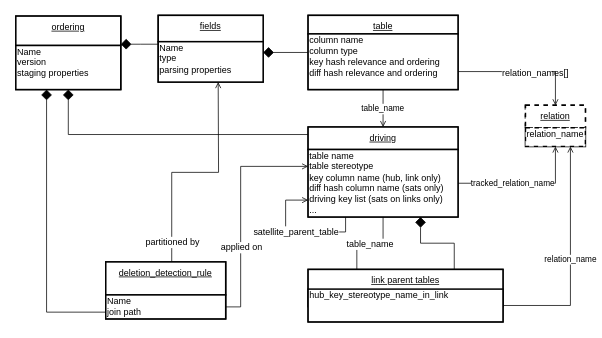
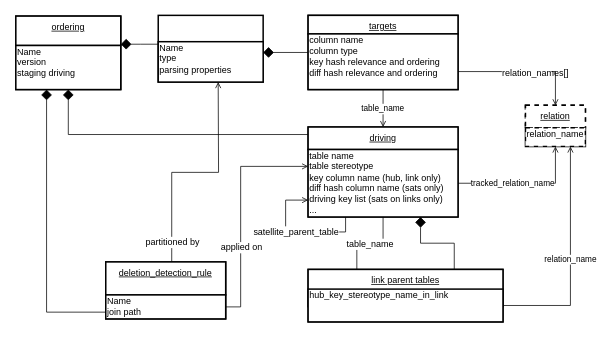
  <mxCell id="0" />
  <mxCell id="1" parent="0" />
  <mxCell id="2" style="shape=rect;verticalAlign=top;align=left;fontSize=12;fontFamily=Helvetica;shadow=0;strokeWidth=2;fillColor=#FFFFFF;strokeColor=#000000;opacity=100.0;gliffyId=61;" parent="1" vertex="1"><mxGeometry x="140" y="349" width="160" height="76" as="geometry" /></mxCell>
  <mxCell id="3" value="&lt;div style=&quot;width: 157.0px;height:auto;word-break: break-word;&quot;&gt;&lt;div align=&quot;center&quot;&gt;&lt;span style=&quot;font-family: Arial; font-size: 12px; font-weight: normal; text-decoration: underline; line-height: 14px;&quot;&gt;deletion_detection_rule&lt;/span&gt;&lt;/div&gt;&lt;/div&gt;" style="shape=rect;shadow=0;strokeWidth=2;fillColor=#FFFFFF;strokeColor=#000000;opacity=100.0;html=1;nl2Br=0;verticalAlign=top;align=center;spacingLeft=6.0;spacingRight=6;spacingTop=1.0;spacingBottom=8;whiteSpace=wrap;gliffyId=62;" parent="2" vertex="1"><mxGeometry width="160" height="44" as="geometry" /></mxCell>
  <mxCell id="4" value="&lt;div style='width: 157.0px;height:auto;word-break: break-word;'&gt;&lt;div align=&quot;left&quot;&gt;&lt;span style=&quot;font-family: Arial; font-size: 12px; font-weight: normal; text-decoration: none; line-height: 14px;&quot;&gt;Name&lt;/span&gt;&lt;/div&gt;&lt;div align=&quot;left&quot;&gt;&lt;span style=&quot;font-family: Arial; font-size: 12px; font-weight: normal; text-decoration: none; line-height: 14px;&quot;&gt;join path&lt;/span&gt;&lt;/div&gt;&lt;/div&gt;" style="shape=rect;shadow=0;strokeWidth=2;fillColor=#FFFFFF;strokeColor=#000000;opacity=100.0;html=1;nl2Br=0;verticalAlign=top;align=left;spacingLeft=0.0;spacingRight=0;spacingTop=-5.0;spacingBottom=2;whiteSpace=wrap;gliffyId=64;" parent="2" vertex="1"><mxGeometry y="44" width="160" height="32" as="geometry" /></mxCell>
  <mxCell id="5" style="shape=rect;verticalAlign=top;align=left;fontSize=12;fontFamily=Helvetica;shadow=0;strokeWidth=2;fillColor=#FFFFFF;strokeColor=#000000;opacity=100.0;gliffyId=2;" parent="1" vertex="1"><mxGeometry x="20" y="21" width="140" height="98" as="geometry" /></mxCell>
  <mxCell id="6" value="&lt;div style='width: 137.0px;height:auto;word-break: break-word;'&gt;&lt;div align=&quot;center&quot;&gt;&lt;span style=&quot;font-family: Arial; font-size: 12px; font-weight: normal; text-decoration: underline; line-height: 14px;&quot;&gt;ordering&lt;/span&gt;&lt;/div&gt;&lt;/div&gt;" style="shape=rect;shadow=0;strokeWidth=2;fillColor=#FFFFFF;strokeColor=#000000;opacity=100.0;html=1;nl2Br=0;verticalAlign=top;align=center;spacingLeft=6.0;spacingRight=6;spacingTop=1.0;spacingBottom=8;whiteSpace=wrap;gliffyId=3;" parent="5" vertex="1"><mxGeometry width="140" height="39.2" as="geometry" /></mxCell>
- <mxCell id="7" value="&lt;div style=&quot;width: 137.0px;height:auto;word-break: break-word;&quot;&gt;&lt;div align=&quot;left&quot;&gt;&lt;span style=&quot;font-family: Arial; font-size: 12px; font-weight: normal; text-decoration: none; line-height: 14px;&quot; class=&quot;&quot;&gt;Name&lt;/span&gt;&lt;/div&gt;&lt;div align=&quot;left&quot;&gt;&lt;span style=&quot;font-family: Arial; font-size: 12px; font-weight: normal; text-decoration: none; line-height: 14px;&quot; class=&quot;&quot;&gt;version&lt;/span&gt;&lt;/div&gt;&lt;div align=&quot;left&quot;&gt;&lt;span style=&quot;font-family: Arial; font-size: 12px; font-weight: normal; text-decoration: none; line-height: 14px;&quot; class=&quot;&quot;&gt;staging properties&lt;/span&gt;&lt;/div&gt;&lt;/div&gt;" style="shape=rect;shadow=0;strokeWidth=2;fillColor=#FFFFFF;strokeColor=#000000;opacity=100.0;html=1;nl2Br=0;verticalAlign=top;align=left;spacingLeft=0.0;spacingRight=0;spacingTop=-5.0;spacingBottom=2;whiteSpace=wrap;gliffyId=5;" parent="5" vertex="1"><mxGeometry y="39.2" width="140" height="58.8" as="geometry" /></mxCell>
+ <mxCell id="7" value="&lt;div style=&quot;width: 137.0px;height:auto;word-break: break-word;&quot;&gt;&lt;div align=&quot;left&quot;&gt;&lt;span style=&quot;font-family: Arial; font-size: 12px; font-weight: normal; text-decoration: none; line-height: 14px;&quot; class=&quot;&quot;&gt;Name&lt;/span&gt;&lt;/div&gt;&lt;div align=&quot;left&quot;&gt;&lt;span style=&quot;font-family: Arial; font-size: 12px; font-weight: normal; text-decoration: none; line-height: 14px;&quot; class=&quot;&quot;&gt;version&lt;/span&gt;&lt;/div&gt;&lt;div align=&quot;left&quot;&gt;&lt;span style=&quot;font-family: Arial; font-size: 12px; font-weight: normal; text-decoration: none; line-height: 14px;&quot; class=&quot;&quot;&gt;staging driving&lt;/span&gt;&lt;/div&gt;&lt;/div&gt;" style="shape=rect;shadow=0;strokeWidth=2;fillColor=#FFFFFF;strokeColor=#000000;opacity=100.0;html=1;nl2Br=0;verticalAlign=top;align=left;spacingLeft=0.0;spacingRight=0;spacingTop=-5.0;spacingBottom=2;whiteSpace=wrap;gliffyId=5;" parent="5" vertex="1"><mxGeometry y="39.2" width="140" height="58.8" as="geometry" /></mxCell>
  <mxCell id="8" style="shape=rect;verticalAlign=top;align=left;fontSize=12;fontFamily=Helvetica;shadow=0;strokeWidth=2;fillColor=#FFFFFF;strokeColor=#000000;opacity=100.0;gliffyId=7;" parent="1" vertex="1"><mxGeometry x="210" y="20" width="140" height="89" as="geometry" /></mxCell>
- <mxCell id="9" value="&lt;div style=&quot;width: 197.0px;height:auto;word-break: break-word;&quot;&gt;&lt;div align=&quot;center&quot;&gt;&lt;span style=&quot;font-family: Arial; font-size: 12px; font-weight: normal; text-decoration: underline; line-height: 14px;&quot; class=&quot;&quot;&gt;fields&lt;/span&gt;&lt;/div&gt;&lt;/div&gt;" style="shape=rect;shadow=0;strokeWidth=2;fillColor=#FFFFFF;strokeColor=#000000;opacity=100.0;html=1;nl2Br=0;verticalAlign=top;align=center;spacingLeft=6.0;spacingRight=6;spacingTop=1.0;spacingBottom=8;whiteSpace=wrap;gliffyId=8;" parent="8" vertex="1"><mxGeometry width="140" height="35.132" as="geometry" /></mxCell>
  <mxCell id="10" value="&lt;div style='width: 197.0px;height:auto;word-break: break-word;'&gt;&lt;div align=&quot;left&quot;&gt;&lt;span style=&quot;font-family: Arial; font-size: 12px; font-weight: normal; text-decoration: none; line-height: 14px;&quot;&gt;Name&lt;/span&gt;&lt;/div&gt;&lt;div align=&quot;left&quot;&gt;&lt;span style=&quot;font-family: Arial; font-size: 12px; font-weight: normal; text-decoration: none; line-height: 14px;&quot;&gt;type&lt;/span&gt;&lt;/div&gt;&lt;div align=&quot;left&quot;&gt;&lt;span style=&quot;font-family: Arial; font-size: 12px; font-weight: normal; text-decoration: none; line-height: 14px;&quot;&gt;parsing properties&lt;/span&gt;&lt;/div&gt;&lt;/div&gt;" style="shape=rect;shadow=0;strokeWidth=2;fillColor=#FFFFFF;strokeColor=#000000;opacity=100.0;html=1;nl2Br=0;verticalAlign=top;align=left;spacingLeft=0.0;spacingRight=0;spacingTop=-5.0;spacingBottom=2;whiteSpace=wrap;gliffyId=10;" parent="8" vertex="1"><mxGeometry y="35.132" width="140" height="53.868" as="geometry" /></mxCell>
  <mxCell id="11" style="shape=rect;verticalAlign=top;align=left;fontSize=12;fontFamily=Helvetica;shadow=0;strokeWidth=2;fillColor=#FFFFFF;strokeColor=#000000;opacity=100.0;gliffyId=12;" parent="1" vertex="1"><mxGeometry x="410" y="169" width="200" height="120" as="geometry" /></mxCell>
  <mxCell id="12" value="&lt;div style=&quot;width: 197.0px;height:auto;word-break: break-word;&quot;&gt;&lt;div align=&quot;center&quot;&gt;&lt;span style=&quot;font-family: Arial; font-size: 12px; font-weight: normal; text-decoration: underline; line-height: 14px;&quot;&gt;driving&lt;/span&gt;&lt;/div&gt;&lt;/div&gt;" style="shape=rect;shadow=0;strokeWidth=2;fillColor=#FFFFFF;strokeColor=#000000;opacity=100.0;html=1;nl2Br=0;verticalAlign=top;align=center;spacingLeft=6.0;spacingRight=6;spacingTop=1.0;spacingBottom=8;whiteSpace=wrap;gliffyId=13;" parent="11" vertex="1"><mxGeometry width="200" height="30" as="geometry" /></mxCell>
  <mxCell id="13" value="satellite_parent_table" style="edgeStyle=orthogonalEdgeStyle;rounded=0;orthogonalLoop=1;jettySize=auto;html=1;entryX=0;entryY=0.75;entryDx=0;entryDy=0;exitX=0.25;exitY=1;exitDx=0;exitDy=0;endArrow=open;endFill=0;fontSize=12;" parent="11" source="14" target="14" edge="1"><mxGeometry relative="1" as="geometry"><mxPoint x="40" y="250" as="targetPoint" /><Array as="points"><mxPoint x="50" y="140" /><mxPoint x="-30" y="140" /><mxPoint x="-30" y="98" /></Array></mxGeometry></mxCell>
  <mxCell id="14" value="&lt;div style=&quot;width: 197.0px;height:auto;word-break: break-word;&quot;&gt;&lt;div align=&quot;left&quot;&gt;&lt;span style=&quot;font-family: Arial; font-size: 12px; font-weight: normal; text-decoration: none; line-height: 14px;&quot;&gt;table name&lt;/span&gt;&lt;/div&gt;&lt;div align=&quot;left&quot;&gt;&lt;span style=&quot;font-family: Arial; font-size: 12px; font-weight: normal; text-decoration: none; line-height: 14px;&quot;&gt;table stereotype&lt;/span&gt;&lt;/div&gt;&lt;div align=&quot;left&quot;&gt;&lt;span style=&quot;font-family: Arial; font-size: 12px; font-weight: normal; text-decoration: none; line-height: 14px;&quot;&gt;key column name (hub, link only)&lt;/span&gt;&lt;/div&gt;&lt;div align=&quot;left&quot;&gt;&lt;span style=&quot;font-family: Arial; font-size: 12px; font-weight: normal; text-decoration: none; line-height: 14px;&quot;&gt;diff hash column name (sats only)&lt;/span&gt;&lt;/div&gt;&lt;div align=&quot;left&quot;&gt;&lt;span style=&quot;font-family: Arial; font-size: 12px; font-weight: normal; text-decoration: none; line-height: 14px;&quot;&gt;driving key list (sats on links only)&lt;/span&gt;&lt;/div&gt;&lt;div align=&quot;left&quot;&gt;&lt;span style=&quot;font-family: Arial; font-size: 12px; font-weight: normal; text-decoration: none; line-height: 14px;&quot;&gt;...&lt;/span&gt;&lt;/div&gt;&lt;/div&gt;" style="shape=rect;shadow=0;strokeWidth=2;fillColor=#FFFFFF;strokeColor=#000000;opacity=100.0;html=1;nl2Br=0;verticalAlign=top;align=left;spacingLeft=0.0;spacingRight=0;spacingTop=-5.0;spacingBottom=2;whiteSpace=wrap;gliffyId=15;" parent="11" vertex="1"><mxGeometry y="30" width="200" height="90" as="geometry" /></mxCell>
  <mxCell id="15" style="shape=rect;verticalAlign=top;align=left;fontSize=12;fontFamily=Helvetica;shadow=0;strokeWidth=2;fillColor=#FFFFFF;strokeColor=#000000;opacity=100.0;gliffyId=26;" parent="1" vertex="1"><mxGeometry x="410" y="20" width="200" height="99" as="geometry" /></mxCell>
- <mxCell id="16" value="&lt;div style=&quot;width: 197.0px;height:auto;word-break: break-word;&quot;&gt;&lt;div align=&quot;center&quot;&gt;&lt;span style=&quot;font-family: Arial; font-size: 12px; font-weight: normal; text-decoration: underline; line-height: 14px;&quot;&gt;table&lt;/span&gt;&lt;/div&gt;&lt;/div&gt;" style="shape=rect;shadow=0;strokeWidth=2;fillColor=#FFFFFF;strokeColor=#000000;opacity=100.0;html=1;nl2Br=0;verticalAlign=top;align=center;spacingLeft=6.0;spacingRight=6;spacingTop=1.0;spacingBottom=8;whiteSpace=wrap;gliffyId=27;" parent="15" vertex="1"><mxGeometry width="200" height="24.75" as="geometry" /></mxCell>
+ <mxCell id="16" value="&lt;div style=&quot;width: 197.0px;height:auto;word-break: break-word;&quot;&gt;&lt;div align=&quot;center&quot;&gt;&lt;span style=&quot;font-family: Arial; font-size: 12px; font-weight: normal; text-decoration: underline; line-height: 14px;&quot;&gt;targets&lt;/span&gt;&lt;/div&gt;&lt;/div&gt;" style="shape=rect;shadow=0;strokeWidth=2;fillColor=#FFFFFF;strokeColor=#000000;opacity=100.0;html=1;nl2Br=0;verticalAlign=top;align=center;spacingLeft=6.0;spacingRight=6;spacingTop=1.0;spacingBottom=8;whiteSpace=wrap;gliffyId=27;" parent="15" vertex="1"><mxGeometry width="200" height="24.75" as="geometry" /></mxCell>
  <mxCell id="17" value="&lt;div style=&quot;width: 197.0px;height:auto;word-break: break-word;&quot;&gt;&lt;div align=&quot;left&quot;&gt;&lt;span style=&quot;font-family: Arial; background-color: initial;&quot;&gt;column name&lt;/span&gt;&lt;br&gt;&lt;/div&gt;&lt;div align=&quot;left&quot;&gt;&lt;span style=&quot;font-family: Arial; font-size: 12px; font-weight: normal; text-decoration: none; line-height: 14px;&quot;&gt;column type&lt;/span&gt;&lt;/div&gt;&lt;div align=&quot;left&quot;&gt;&lt;span style=&quot;font-family: Arial; font-size: 12px; font-weight: normal; text-decoration: none; line-height: 14px;&quot;&gt;key hash relevance and ordering&lt;/span&gt;&lt;/div&gt;&lt;div align=&quot;left&quot;&gt;&lt;span style=&quot;font-family: Arial; font-size: 12px; font-weight: normal; text-decoration: none; line-height: 14px;&quot;&gt;diff hash relevance&amp;nbsp;and ordering&lt;/span&gt;&lt;/div&gt;&lt;/div&gt;" style="shape=rect;shadow=0;strokeWidth=2;fillColor=#FFFFFF;strokeColor=#000000;opacity=100.0;html=1;nl2Br=0;verticalAlign=top;align=left;spacingLeft=0.0;spacingRight=0;spacingTop=-5.0;spacingBottom=2;whiteSpace=wrap;gliffyId=29;" parent="15" vertex="1"><mxGeometry y="24.75" width="200" height="74.25" as="geometry" /></mxCell>
  <mxCell id="18" style="shape=rect;verticalAlign=top;align=left;fontSize=12;fontFamily=Helvetica;shadow=0;strokeWidth=2;fillColor=#FFFFFF;strokeColor=#000000;opacity=100.0;gliffyId=39;dashed=1;" parent="1" vertex="1"><mxGeometry x="700" y="140" width="80" height="55" as="geometry" /></mxCell>
  <mxCell id="19" value="&lt;div style=&quot;width: 77.0px;height:auto;word-break: break-word;&quot;&gt;&lt;div align=&quot;center&quot;&gt;&lt;span style=&quot;font-family: Arial; font-size: 12px; font-weight: normal; text-decoration: underline; line-height: 14px;&quot;&gt;relation&lt;/span&gt;&lt;/div&gt;&lt;/div&gt;" style="shape=rect;shadow=0;strokeWidth=2;fillColor=#FFFFFF;strokeColor=#000000;opacity=100.0;html=1;nl2Br=0;verticalAlign=top;align=center;spacingLeft=6.0;spacingRight=6;spacingTop=1.0;spacingBottom=8;whiteSpace=wrap;gliffyId=40;dashed=1;" parent="18" vertex="1"><mxGeometry width="80" height="30" as="geometry" /></mxCell>
  <mxCell id="20" value="&lt;div style=&quot;width: 77.0px;height:auto;word-break: break-word;&quot;&gt;&lt;div align=&quot;left&quot;&gt;&lt;span style=&quot;font-family: Arial; font-size: 12px; font-weight: normal; text-decoration: none; line-height: 14px;&quot; class=&quot;&quot;&gt;relation_name&lt;/span&gt;&lt;/div&gt;&lt;/div&gt;" style="shape=rect;shadow=0;strokeWidth=2;fillColor=#FFFFFF;strokeColor=#000000;opacity=100.0;html=1;nl2Br=0;verticalAlign=top;align=left;spacingLeft=0.0;spacingRight=0;spacingTop=-5.0;spacingBottom=2;whiteSpace=wrap;gliffyId=42;dashed=1;" parent="18" vertex="1"><mxGeometry y="30" width="80" height="25" as="geometry" /></mxCell>
  <mxCell id="21" style="shape=filledEdge;strokeWidth=1;strokeColor=#000000;fillColor=none;startArrow=none;startFill=0;startSize=6;endArrow=diamond;endFill=1;endSize=12;rounded=0;gliffyId=68;edgeStyle=orthogonalEdgeStyle;" parent="1" source="2" target="5" edge="1"><mxGeometry width="100" height="100" relative="1" as="geometry"><Array as="points"><mxPoint x="200" y="416" /><mxPoint x="61" y="416" /><mxPoint x="61" y="96" /></Array></mxGeometry></mxCell>
  <mxCell id="22" style="shape=filledEdge;strokeWidth=1;strokeColor=#000000;fillColor=none;startArrow=none;startFill=0;startSize=6;endArrow=diamond;endFill=1;endSize=12;rounded=0;gliffyId=24;edgeStyle=orthogonalEdgeStyle;" parent="1" source="8" target="5" edge="1"><mxGeometry width="100" height="100" relative="1" as="geometry"><Array as="points"><mxPoint x="240.002" y="58.5" /><mxPoint x="213.334" y="58.5" /><mxPoint x="186.667" y="58.5" /><mxPoint x="160" y="58.5" /></Array></mxGeometry></mxCell>
  <mxCell id="23" style="shape=filledEdge;strokeWidth=1;strokeColor=#000000;fillColor=none;startArrow=none;startFill=0;startSize=6;endArrow=diamond;endFill=1;endSize=12;rounded=0;gliffyId=31;edgeStyle=orthogonalEdgeStyle;" parent="1" source="15" target="8" edge="1"><mxGeometry width="100" height="100" relative="1" as="geometry"><Array as="points"><mxPoint x="500" y="59" /><mxPoint x="480" y="59" /><mxPoint x="460" y="59" /><mxPoint x="440" y="59" /></Array></mxGeometry></mxCell>
  <mxCell id="24" value="" style="shape=filledEdge;strokeWidth=1;strokeColor=#000000;fillColor=none;startArrow=none;startFill=0;startSize=6;endArrow=diamond;endFill=1;endSize=12;rounded=0;gliffyId=38;edgeStyle=orthogonalEdgeStyle;exitX=0.75;exitY=0;exitDx=0;exitDy=0;entryX=0.75;entryY=1;entryDx=0;entryDy=0;fontSize=12;" parent="1" source="38" target="14" edge="1"><mxGeometry width="100" height="100" relative="1" as="geometry"><mxPoint x="540" y="356" as="sourcePoint" /></mxGeometry></mxCell>
  <mxCell id="25" style="shape=filledEdge;strokeWidth=1;strokeColor=#000000;fillColor=none;startArrow=none;startFill=0;startSize=6;endArrow=diamond;endFill=1;endSize=12;rounded=0;gliffyId=25;edgeStyle=orthogonalEdgeStyle;targetPerimeterSpacing=0;sourcePerimeterSpacing=0;" parent="1" source="12" target="7" edge="1"><mxGeometry width="100" height="100" relative="1" as="geometry"><Array as="points"><mxPoint x="90" y="179" /></Array><mxPoint x="80" y="229" as="targetPoint" /></mxGeometry></mxCell>
  <mxCell id="26" style="shape=filledEdge;strokeWidth=1;strokeColor=#000000;fillColor=none;startArrow=none;startFill=0;startSize=6;endArrow=open;endFill=0;endSize=6;rounded=0;html=1;nl2Br=0;gliffyId=70;entryX=0;entryY=0.25;edgeStyle=orthogonalEdgeStyle;entryDx=0;entryDy=0;" parent="1" source="4" target="14" edge="1"><mxGeometry width="100" height="100" relative="1" as="geometry"><Array as="points"><mxPoint x="320" y="409" /><mxPoint x="320" y="222" /></Array></mxGeometry></mxCell>
  <mxCell id="27" value="&lt;div style='width: 66.391px;height:auto;word-break: break-word;'&gt;&lt;div align=&quot;center&quot;&gt;&lt;span style=&quot;font-family: Arial; font-size: 12px; line-height: 14px;&quot;&gt;applied on&lt;/span&gt;&lt;/div&gt;&lt;/div&gt;" style="text;html=1;nl2Br=0;labelBackgroundColor=#FFFFFF;html=1;nl2Br=0;verticalAlign=middle;align=center;spacingLeft=0.0;spacingRight=0;gliffyId=71;" parent="26" vertex="1"><mxGeometry x="-0.457" relative="1" as="geometry"><mxPoint y="-19" as="offset" /></mxGeometry></mxCell>
  <mxCell id="28" style="shape=filledEdge;strokeWidth=1;strokeColor=#000000;fillColor=none;startArrow=none;startFill=0;startSize=6;endArrow=open;endFill=0;endSize=6;rounded=0;html=1;nl2Br=0;gliffyId=72;exitX=0.55;exitY=0.0;exitPerimeter=0;edgeStyle=orthogonalEdgeStyle;" parent="1" source="2" edge="1"><mxGeometry width="100" height="100" relative="1" as="geometry"><mxPoint x="290" y="109" as="targetPoint" /></mxGeometry></mxCell>
  <mxCell id="29" value="&lt;div style='width: 83.047px;height:auto;word-break: break-word;'&gt;&lt;div align=&quot;center&quot;&gt;&lt;span style=&quot;font-family: Arial; font-size: 12px; line-height: 14px;&quot;&gt;partitioned by&lt;/span&gt;&lt;/div&gt;&lt;/div&gt;" style="text;html=1;nl2Br=0;labelBackgroundColor=#FFFFFF;html=1;nl2Br=0;verticalAlign=middle;align=center;spacingLeft=0.0;spacingRight=0;gliffyId=73;" parent="28" vertex="1"><mxGeometry x="-0.82" relative="1" as="geometry"><mxPoint as="offset" /></mxGeometry></mxCell>
  <mxCell id="30" value="table_name" style="shape=filledEdge;strokeWidth=1;strokeColor=#000000;fillColor=none;startArrow=open;startFill=0;startSize=6;endArrow=none;endFill=0;endSize=6;rounded=0;gliffyId=32;exitX=0.5;exitY=0.0;exitPerimeter=0;entryX=0.5;entryY=1.0;entryPerimeter=0;edgeStyle=orthogonalEdgeStyle;" parent="1" source="11" target="15" edge="1"><mxGeometry width="100" height="100" relative="1" as="geometry" /></mxCell>
  <mxCell id="31" value="table_name" style="shape=filledEdge;strokeWidth=1;strokeColor=#000000;fillColor=none;startArrow=none;startFill=0;startSize=6;endArrow=none;endFill=0;endSize=6;rounded=0;gliffyId=74;exitX=0.25;exitY=0;entryX=0.5;entryY=1;edgeStyle=orthogonalEdgeStyle;exitDx=0;exitDy=0;entryDx=0;entryDy=0;fontSize=12;" parent="1" source="38" target="14" edge="1"><mxGeometry width="100" height="100" relative="1" as="geometry"><mxPoint x="468" y="356" as="sourcePoint" /></mxGeometry></mxCell>
  <mxCell id="32" style="shape=filledEdge;strokeWidth=1;strokeColor=#000000;fillColor=none;startArrow=none;startFill=0;startSize=6;endArrow=open;endFill=0;endSize=6;rounded=0;html=1;nl2Br=0;gliffyId=46;edgeStyle=orthogonalEdgeStyle;entryX=0.5;entryY=0;entryDx=0;entryDy=0;" parent="1" source="17" target="19" edge="1"><mxGeometry width="100" height="100" relative="1" as="geometry"><Array as="points"><mxPoint x="740" y="95" /></Array><mxPoint x="760" y="19" as="sourcePoint" /><mxPoint x="740" y="139" as="targetPoint" /></mxGeometry></mxCell>
  <mxCell id="33" value="&lt;div style=&quot;width: 66.391px;height:auto;word-break: break-word;&quot;&gt;&lt;div align=&quot;center&quot;&gt;&lt;span style=&quot;font-family: Arial; font-size: 12px; line-height: 14px;&quot;&gt;relation_names[]&lt;/span&gt;&lt;/div&gt;&lt;/div&gt;" style="text;html=1;nl2Br=0;labelBackgroundColor=#FFFFFF;html=1;nl2Br=0;verticalAlign=middle;align=center;spacingLeft=0.0;spacingRight=0;gliffyId=47;" parent="32" vertex="1"><mxGeometry x="0.045" relative="1" as="geometry"><mxPoint y="1" as="offset" /></mxGeometry></mxCell>
  <mxCell id="34" value="relation_name" style="edgeStyle=orthogonalEdgeStyle;rounded=0;orthogonalLoop=1;jettySize=auto;html=1;entryX=0.75;entryY=1;entryDx=0;entryDy=0;endArrow=open;endFill=0;exitX=1;exitY=0.5;exitDx=0;exitDy=0;" parent="1" source="39" target="20" edge="1"><mxGeometry relative="1" as="geometry" /></mxCell>
  <mxCell id="35" style="edgeStyle=orthogonalEdgeStyle;rounded=0;orthogonalLoop=1;jettySize=auto;html=1;entryX=0.5;entryY=1;entryDx=0;entryDy=0;endArrow=open;endFill=0;" parent="1" source="14" target="20" edge="1"><mxGeometry relative="1" as="geometry" /></mxCell>
  <mxCell id="36" value="tracked_relation_name" style="edgeLabel;html=1;align=center;verticalAlign=middle;resizable=0;points=[];" parent="35" vertex="1" connectable="0"><mxGeometry x="-0.2" y="1" relative="1" as="geometry"><mxPoint as="offset" /></mxGeometry></mxCell>
  <mxCell id="37" style="shape=rect;verticalAlign=top;align=left;fontSize=12;fontFamily=Helvetica;shadow=0;strokeWidth=2;fillColor=#FFFFFF;strokeColor=#000000;opacity=100.0;gliffyId=33;" parent="1" vertex="1"><mxGeometry x="410" y="359" width="260" height="70" as="geometry" /></mxCell>
  <mxCell id="38" value="&lt;div style=&quot;width: 137.0px;height:auto;word-break: break-word;&quot;&gt;&lt;div align=&quot;center&quot;&gt;&lt;span style=&quot;font-family: Arial; font-size: 12px; font-weight: normal; text-decoration: underline; line-height: 14px;&quot;&gt;link parent tables&lt;/span&gt;&lt;/div&gt;&lt;/div&gt;" style="shape=rect;shadow=0;strokeWidth=2;fillColor=#FFFFFF;strokeColor=#000000;opacity=100.0;html=1;nl2Br=0;verticalAlign=top;align=center;spacingLeft=6.0;spacingRight=6;spacingTop=1.0;spacingBottom=8;whiteSpace=wrap;gliffyId=34;" parent="37" vertex="1"><mxGeometry width="260.0" height="49.677" as="geometry" /></mxCell>
  <mxCell id="39" value="hub_key_stereotype_name_in_link" style="shape=rect;shadow=0;strokeWidth=2;fillColor=#FFFFFF;strokeColor=#000000;opacity=100.0;nl2Br=0;verticalAlign=top;align=left;spacingLeft=0.0;spacingRight=0;spacingTop=-5.0;spacingBottom=2;whiteSpace=wrap;gliffyId=36;html=1;" parent="37" vertex="1"><mxGeometry y="26.25" width="260.0" height="43.75" as="geometry" /></mxCell>
